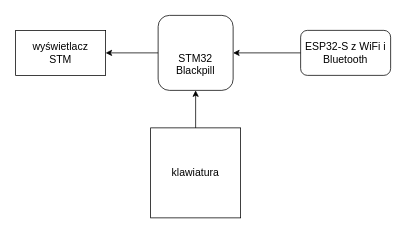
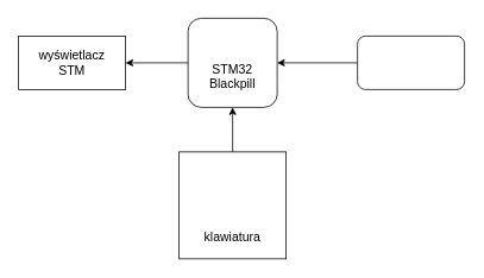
  <mxCell id="0" />
  <mxCell id="1" parent="0" />
  <mxCell id="2" value="" style="rounded=1;whiteSpace=wrap;html=1;" vertex="1" parent="1"><mxGeometry x="210" y="20" width="100" height="100" as="geometry" /></mxCell>
  <mxCell id="3" value="&lt;font style=&quot;font-size: 14px;&quot;&gt;STM32 Blackpill&lt;/font&gt;" style="text;html=1;align=center;verticalAlign=middle;whiteSpace=wrap;rounded=0;" vertex="1" parent="1"><mxGeometry x="220" y="70" width="80" height="30" as="geometry" /></mxCell>
  <mxCell id="4" value="" style="rounded=1;whiteSpace=wrap;html=1;" vertex="1" parent="1"><mxGeometry x="400" y="40" width="120" height="60" as="geometry" /></mxCell>
  <mxCell id="5" value="" style="rounded=0;whiteSpace=wrap;html=1;" vertex="1" parent="1"><mxGeometry x="20" y="40" width="120" height="60" as="geometry" /></mxCell>
  <mxCell id="6" value="&lt;font style=&quot;font-size: 14px;&quot;&gt;wyświetlacz STM&lt;/font&gt;" style="text;html=1;align=center;verticalAlign=middle;whiteSpace=wrap;rounded=0;" vertex="1" parent="1"><mxGeometry x="50" y="55" width="60" height="30" as="geometry" /></mxCell>
  <mxCell id="7" value="" style="rounded=0;whiteSpace=wrap;html=1;" vertex="1" parent="1"><mxGeometry x="200" y="170" width="120" height="120" as="geometry" /></mxCell>
- <mxCell id="8" value="&lt;font style=&quot;font-size: 14px;&quot;&gt;klawiatura&lt;/font&gt;" style="text;html=1;align=center;verticalAlign=middle;whiteSpace=wrap;rounded=0;" vertex="1" parent="1"><mxGeometry x="230" y="215" width="60" height="30" as="geometry" /></mxCell>
- <mxCell id="9" value="&lt;font style=&quot;font-size: 14px;&quot;&gt;ESP32-S z WiFi i Bluetooth&lt;/font&gt;" style="text;html=1;align=center;verticalAlign=middle;whiteSpace=wrap;rounded=0;" vertex="1" parent="1"><mxGeometry x="405" y="55" width="110" height="30" as="geometry" /></mxCell>
+ <mxCell id="8" value="&lt;font style=&quot;font-size: 14px;&quot;&gt;klawiatura&lt;/font&gt;" style="text;html=1;align=center;verticalAlign=middle;whiteSpace=wrap;rounded=0;" vertex="1" parent="1"><mxGeometry x="230" y="250" width="60" height="30" as="geometry" /></mxCell>
  <mxCell id="10" value="" style="endArrow=classic;html=1;rounded=0;entryX=1;entryY=0.5;entryDx=0;entryDy=0;exitX=0;exitY=0.5;exitDx=0;exitDy=0;" edge="1" parent="1" source="2" target="5"><mxGeometry width="50" height="50" relative="1" as="geometry"><mxPoint x="250" y="140" as="sourcePoint" /><mxPoint x="300" y="90" as="targetPoint" /></mxGeometry></mxCell>
  <mxCell id="11" value="" style="endArrow=classic;html=1;rounded=0;entryX=0.5;entryY=1;entryDx=0;entryDy=0;exitX=0.5;exitY=0;exitDx=0;exitDy=0;" edge="1" parent="1" source="7" target="2"><mxGeometry width="50" height="50" relative="1" as="geometry"><mxPoint x="220" y="80" as="sourcePoint" /><mxPoint x="150" y="80" as="targetPoint" /></mxGeometry></mxCell>
  <mxCell id="12" value="" style="endArrow=classic;html=1;rounded=0;entryX=1;entryY=0.5;entryDx=0;entryDy=0;exitX=0;exitY=0.5;exitDx=0;exitDy=0;" edge="1" parent="1" source="4" target="2"><mxGeometry width="50" height="50" relative="1" as="geometry"><mxPoint x="230" y="90" as="sourcePoint" /><mxPoint x="160" y="90" as="targetPoint" /></mxGeometry></mxCell>
